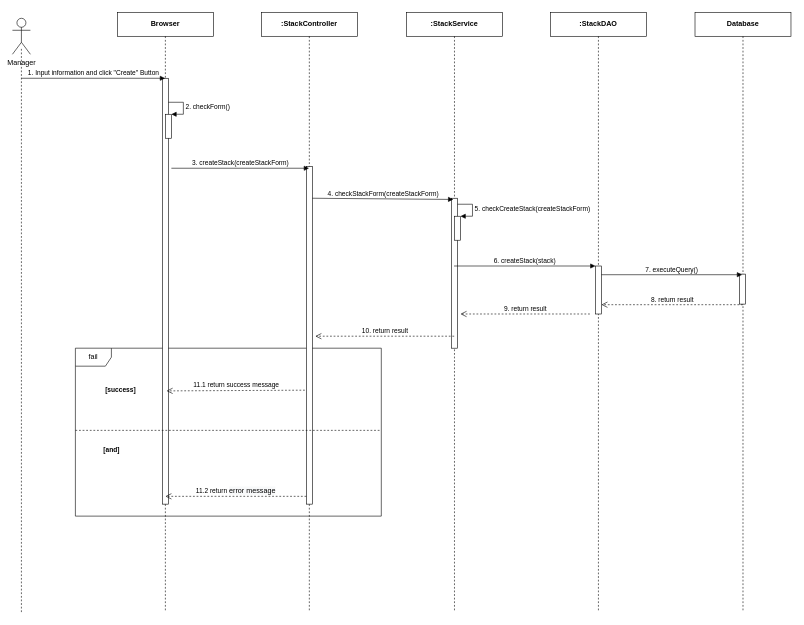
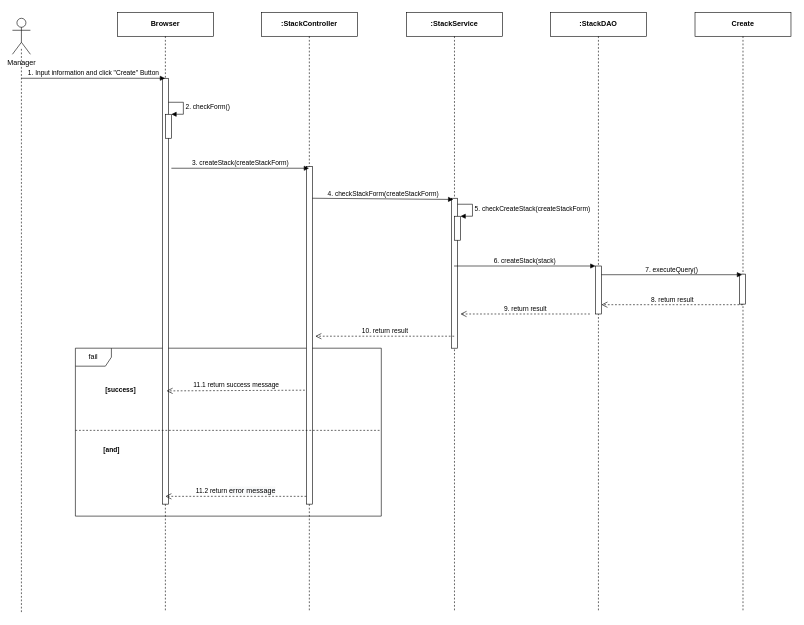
  <mxCell id="0" />
  <mxCell id="1" parent="0" />
  <mxCell id="2" value="fail" style="shape=umlFrame;whiteSpace=wrap;html=1;" parent="1" vertex="1"><mxGeometry x="125" y="580" width="510" height="280" as="geometry" /></mxCell>
  <mxCell id="3" value="&lt;b&gt;Browser&lt;/b&gt;" style="shape=umlLifeline;perimeter=lifelinePerimeter;whiteSpace=wrap;html=1;container=1;collapsible=0;recursiveResize=0;outlineConnect=0;" parent="1" vertex="1"><mxGeometry x="195" y="20" width="160" height="1000" as="geometry" /></mxCell>
  <mxCell id="4" value="" style="html=1;points=[];perimeter=orthogonalPerimeter;" parent="3" vertex="1"><mxGeometry x="75" y="110" width="10" height="710" as="geometry" /></mxCell>
  <mxCell id="5" value="&lt;b&gt;:StackDAO&lt;/b&gt;" style="shape=umlLifeline;perimeter=lifelinePerimeter;whiteSpace=wrap;html=1;container=1;collapsible=0;recursiveResize=0;outlineConnect=0;" parent="1" vertex="1"><mxGeometry x="917" y="20" width="160" height="1000" as="geometry" /></mxCell>
  <mxCell id="6" value="&lt;b&gt;:StackService&lt;/b&gt;" style="shape=umlLifeline;perimeter=lifelinePerimeter;whiteSpace=wrap;html=1;container=1;collapsible=0;recursiveResize=0;outlineConnect=0;" parent="1" vertex="1"><mxGeometry x="677" y="20" width="160" height="1000" as="geometry" /></mxCell>
  <mxCell id="7" value="" style="html=1;points=[];perimeter=orthogonalPerimeter;" parent="6" vertex="1"><mxGeometry x="75" y="310" width="10" height="250" as="geometry" /></mxCell>
  <mxCell id="8" value="&lt;b&gt;:StackController&lt;/b&gt;" style="shape=umlLifeline;perimeter=lifelinePerimeter;whiteSpace=wrap;html=1;container=1;collapsible=0;recursiveResize=0;outlineConnect=0;" parent="1" vertex="1"><mxGeometry x="435" y="20" width="160" height="1000" as="geometry" /></mxCell>
  <mxCell id="9" value="" style="html=1;points=[];perimeter=orthogonalPerimeter;" parent="8" vertex="1"><mxGeometry x="75" y="257" width="10" height="563" as="geometry" /></mxCell>
  <mxCell id="10" value="1. Input information and click &quot;Create&quot;&amp;nbsp;Button" style="html=1;verticalAlign=bottom;endArrow=block;" parent="1" target="3" edge="1"><mxGeometry width="80" relative="1" as="geometry"><mxPoint x="35" y="130" as="sourcePoint" /><mxPoint x="115" y="130" as="targetPoint" /></mxGeometry></mxCell>
  <mxCell id="11" value="3. createStack(createStackForm)" style="html=1;verticalAlign=bottom;endArrow=block;" parent="1" edge="1"><mxGeometry width="80" relative="1" as="geometry"><mxPoint x="285" y="280" as="sourcePoint" /><mxPoint x="514.5" y="280" as="targetPoint" /></mxGeometry></mxCell>
  <mxCell id="12" value="4. checkStackForm(createStackForm)" style="html=1;verticalAlign=bottom;endArrow=block;" parent="1" edge="1"><mxGeometry relative="1" as="geometry"><mxPoint x="520" y="330" as="sourcePoint" /><mxPoint x="755" y="332" as="targetPoint" /></mxGeometry></mxCell>
  <mxCell id="13" value="" style="html=1;points=[];perimeter=orthogonalPerimeter;" parent="1" vertex="1"><mxGeometry x="757" y="360" width="10" height="40" as="geometry" /></mxCell>
  <mxCell id="14" value="&lt;span style=&quot;text-align: center&quot;&gt;5. checkCreate&lt;/span&gt;&lt;span style=&quot;text-align: center&quot;&gt;Stack&lt;/span&gt;&lt;span style=&quot;text-align: center&quot;&gt;(&lt;/span&gt;&lt;span style=&quot;text-align: center&quot;&gt;createStackForm&lt;/span&gt;&lt;span style=&quot;text-align: center&quot;&gt;)&lt;/span&gt;" style="edgeStyle=orthogonalEdgeStyle;html=1;align=left;spacingLeft=2;endArrow=block;rounded=0;entryX=1;entryY=0;" parent="1" target="13" edge="1"><mxGeometry relative="1" as="geometry"><mxPoint x="762" y="340" as="sourcePoint" /><Array as="points"><mxPoint x="787" y="340" /></Array></mxGeometry></mxCell>
  <mxCell id="15" value="" style="html=1;points=[];perimeter=orthogonalPerimeter;" parent="1" vertex="1"><mxGeometry x="992" y="443" width="10" height="80" as="geometry" /></mxCell>
  <mxCell id="16" value="6. createStack(stack)" style="html=1;verticalAlign=bottom;endArrow=block;entryX=0;entryY=0;" parent="1" target="15" edge="1"><mxGeometry relative="1" as="geometry"><mxPoint x="756.324" y="443" as="sourcePoint" /></mxGeometry></mxCell>
  <mxCell id="17" value="9. return result" style="html=1;verticalAlign=bottom;endArrow=open;dashed=1;endSize=8;exitX=0;exitY=0.95;" parent="1" edge="1"><mxGeometry relative="1" as="geometry"><mxPoint x="767" y="523" as="targetPoint" /><mxPoint x="982.68" y="523" as="sourcePoint" /></mxGeometry></mxCell>
  <mxCell id="18" value="" style="html=1;points=[];perimeter=orthogonalPerimeter;" parent="1" vertex="1"><mxGeometry x="275" y="190" width="10" height="40" as="geometry" /></mxCell>
  <mxCell id="19" value="2. checkForm()" style="edgeStyle=orthogonalEdgeStyle;html=1;align=left;spacingLeft=2;endArrow=block;rounded=0;entryX=1;entryY=0;" parent="1" target="18" edge="1"><mxGeometry relative="1" as="geometry"><mxPoint x="280" y="170" as="sourcePoint" /><Array as="points"><mxPoint x="305" y="170" /></Array></mxGeometry></mxCell>
  <mxCell id="20" value="11.1 return success message" style="html=1;verticalAlign=bottom;endArrow=open;dashed=1;endSize=8;exitX=-0.2;exitY=0.747;entryX=1;entryY=0.749;entryDx=0;entryDy=0;entryPerimeter=0;exitDx=0;exitDy=0;exitPerimeter=0;" parent="1" edge="1"><mxGeometry relative="1" as="geometry"><mxPoint x="277" y="651.2" as="targetPoint" /><mxPoint x="507.5" y="650" as="sourcePoint" /></mxGeometry></mxCell>
- <mxCell id="21" value="&lt;b&gt;Database&lt;/b&gt;" style="shape=umlLifeline;perimeter=lifelinePerimeter;whiteSpace=wrap;html=1;container=1;collapsible=0;recursiveResize=0;outlineConnect=0;" parent="1" vertex="1"><mxGeometry x="1158" y="20" width="160" height="1000" as="geometry" /></mxCell>
+ <mxCell id="21" value="&lt;b&gt;Create&lt;/b&gt;" style="shape=umlLifeline;perimeter=lifelinePerimeter;whiteSpace=wrap;html=1;container=1;collapsible=0;recursiveResize=0;outlineConnect=0;" parent="1" vertex="1"><mxGeometry x="1158" y="20" width="160" height="1000" as="geometry" /></mxCell>
  <mxCell id="22" value="" style="html=1;points=[];perimeter=orthogonalPerimeter;" parent="1" vertex="1"><mxGeometry x="1232" y="456.5" width="10" height="50" as="geometry" /></mxCell>
  <mxCell id="23" value="7. executeQuery()" style="html=1;verticalAlign=bottom;endArrow=block;" parent="1" edge="1"><mxGeometry relative="1" as="geometry"><mxPoint x="1002.004" y="457.5" as="sourcePoint" /><mxPoint x="1236.5" y="457.5" as="targetPoint" /></mxGeometry></mxCell>
  <mxCell id="24" value="8. return result" style="html=1;verticalAlign=bottom;endArrow=open;dashed=1;endSize=8;exitX=0;exitY=0.95;" parent="1" edge="1"><mxGeometry relative="1" as="geometry"><mxPoint x="1002.004" y="507.5" as="targetPoint" /><mxPoint x="1237.68" y="507.5" as="sourcePoint" /></mxGeometry></mxCell>
  <mxCell id="25" value="&lt;span style=&quot;font-size: 11px ; background-color: rgb(255 , 255 , 255)&quot;&gt;&lt;b&gt;[success]&lt;/b&gt;&lt;/span&gt;" style="text;html=1;align=center;verticalAlign=middle;resizable=0;points=[];autosize=1;" parent="1" vertex="1"><mxGeometry x="165" y="640" width="70" height="20" as="geometry" /></mxCell>
  <mxCell id="26" value="&lt;span style=&quot;font-size: 11px ; background-color: rgb(255 , 255 , 255)&quot;&gt;&lt;b&gt;[and]&lt;/b&gt;&lt;/span&gt;" style="text;html=1;align=center;verticalAlign=middle;resizable=0;points=[];autosize=1;" parent="1" vertex="1"><mxGeometry x="165" y="740" width="40" height="20" as="geometry" /></mxCell>
  <mxCell id="27" value="11.2 return&amp;nbsp;&lt;span style=&quot;font-size: 12px ; background-color: rgb(248 , 249 , 250)&quot;&gt;error message&lt;/span&gt;" style="html=1;verticalAlign=bottom;endArrow=open;dashed=1;endSize=8;" parent="1" edge="1"><mxGeometry relative="1" as="geometry"><mxPoint x="510" y="827" as="sourcePoint" /><mxPoint x="275" y="827" as="targetPoint" /></mxGeometry></mxCell>
  <mxCell id="28" value="" style="endArrow=none;dashed=1;html=1;" parent="1" edge="1"><mxGeometry width="50" height="50" relative="1" as="geometry"><mxPoint x="125" y="717" as="sourcePoint" /><mxPoint x="635" y="717" as="targetPoint" /></mxGeometry></mxCell>
  <mxCell id="29" value="10. return result" style="html=1;verticalAlign=bottom;endArrow=open;dashed=1;endSize=8;" parent="1" source="6" edge="1"><mxGeometry relative="1" as="geometry"><mxPoint x="525" y="560" as="targetPoint" /><mxPoint x="740.68" y="560" as="sourcePoint" /></mxGeometry></mxCell>
  <mxCell id="30" value="Manager" style="shape=umlActor;verticalLabelPosition=bottom;verticalAlign=top;html=1;outlineConnect=0;rounded=0;glass=0;sketch=0;fillColor=none;" vertex="1" parent="1"><mxGeometry x="20" y="30" width="30" height="60" as="geometry" /></mxCell>
  <mxCell id="31" value="" style="endArrow=none;dashed=1;html=1;" edge="1" parent="1"><mxGeometry width="50" height="50" relative="1" as="geometry"><mxPoint x="35" y="1020" as="sourcePoint" /><mxPoint x="35" y="80" as="targetPoint" /></mxGeometry></mxCell>
